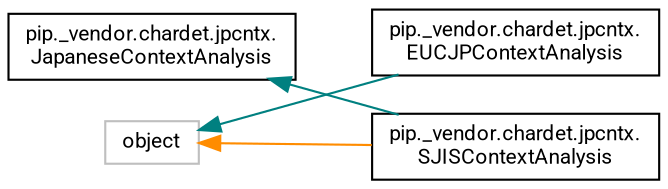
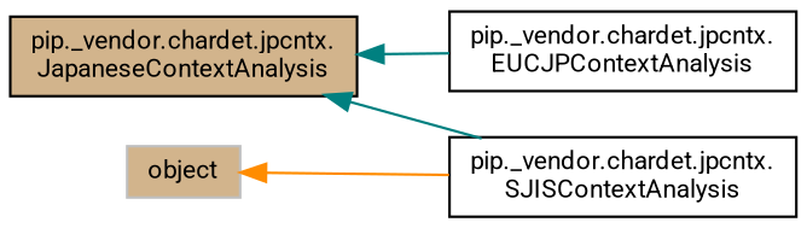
  digraph {
    fontname=Roboto
    rankdir=LR
    node [color=black fillcolor=tan fontname=Roboto fontsize=10 shape=record style=filled]
    edge [color=teal dir=back fontname=Roboto fontsize=10 labelfontname=Helvetica labelfontsize=10 style=solid]
-   n1 [fillcolor=white fontcolor=black height=0.2 label="pip._vendor.chardet.jpcntx.\lJapaneseContextAnalysis" width=0.4]
+   n1 [fontcolor=black height=0.2 label="pip._vendor.chardet.jpcntx.\lJapaneseContextAnalysis" width=0.4]
    n2 [fillcolor=white height=0.2 label="pip._vendor.chardet.jpcntx.\lEUCJPContextAnalysis" width=0.4]
    n3 [fillcolor=white height=0.2 label="pip._vendor.chardet.jpcntx.\lSJISContextAnalysis" width=0.4]
-   n4 [color=grey75 fillcolor=white height=0.2 label=object width=0.4]
-   n4 -> n2
+   n4 [color=grey75 height=0.2 label=object width=0.4]
+   n1 -> n2
    n1 -> n3
    n4 -> n3 [color=darkorange]
  }
